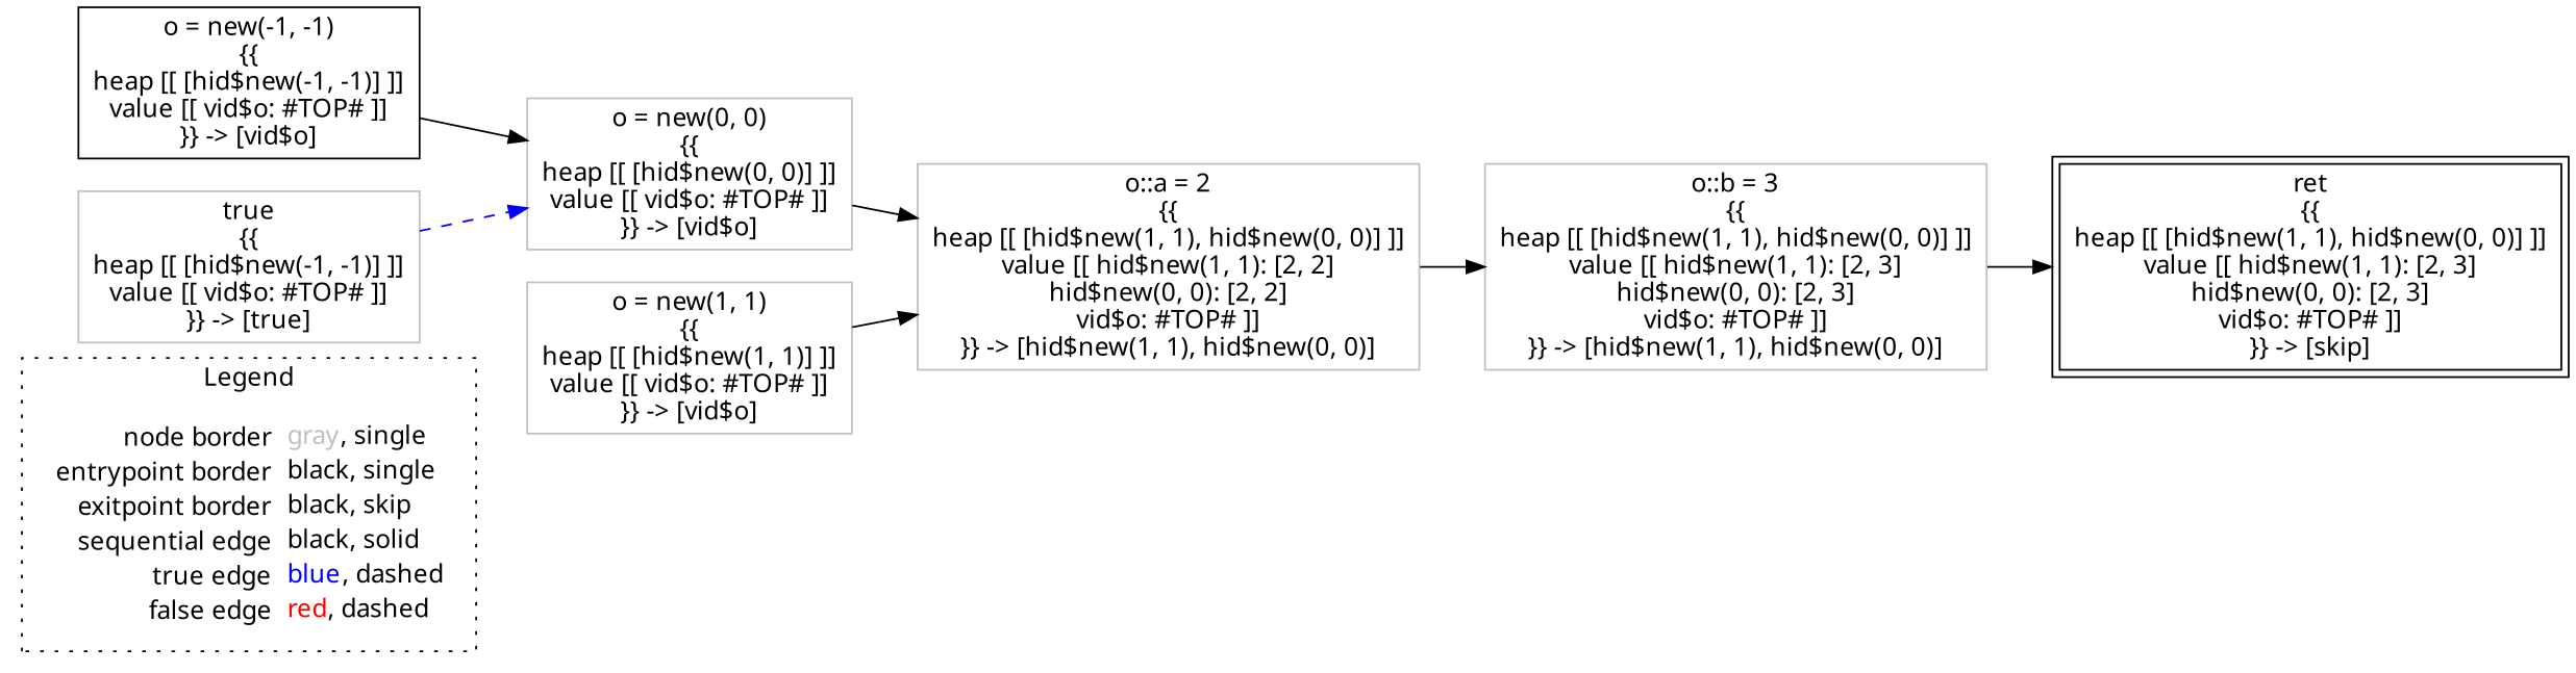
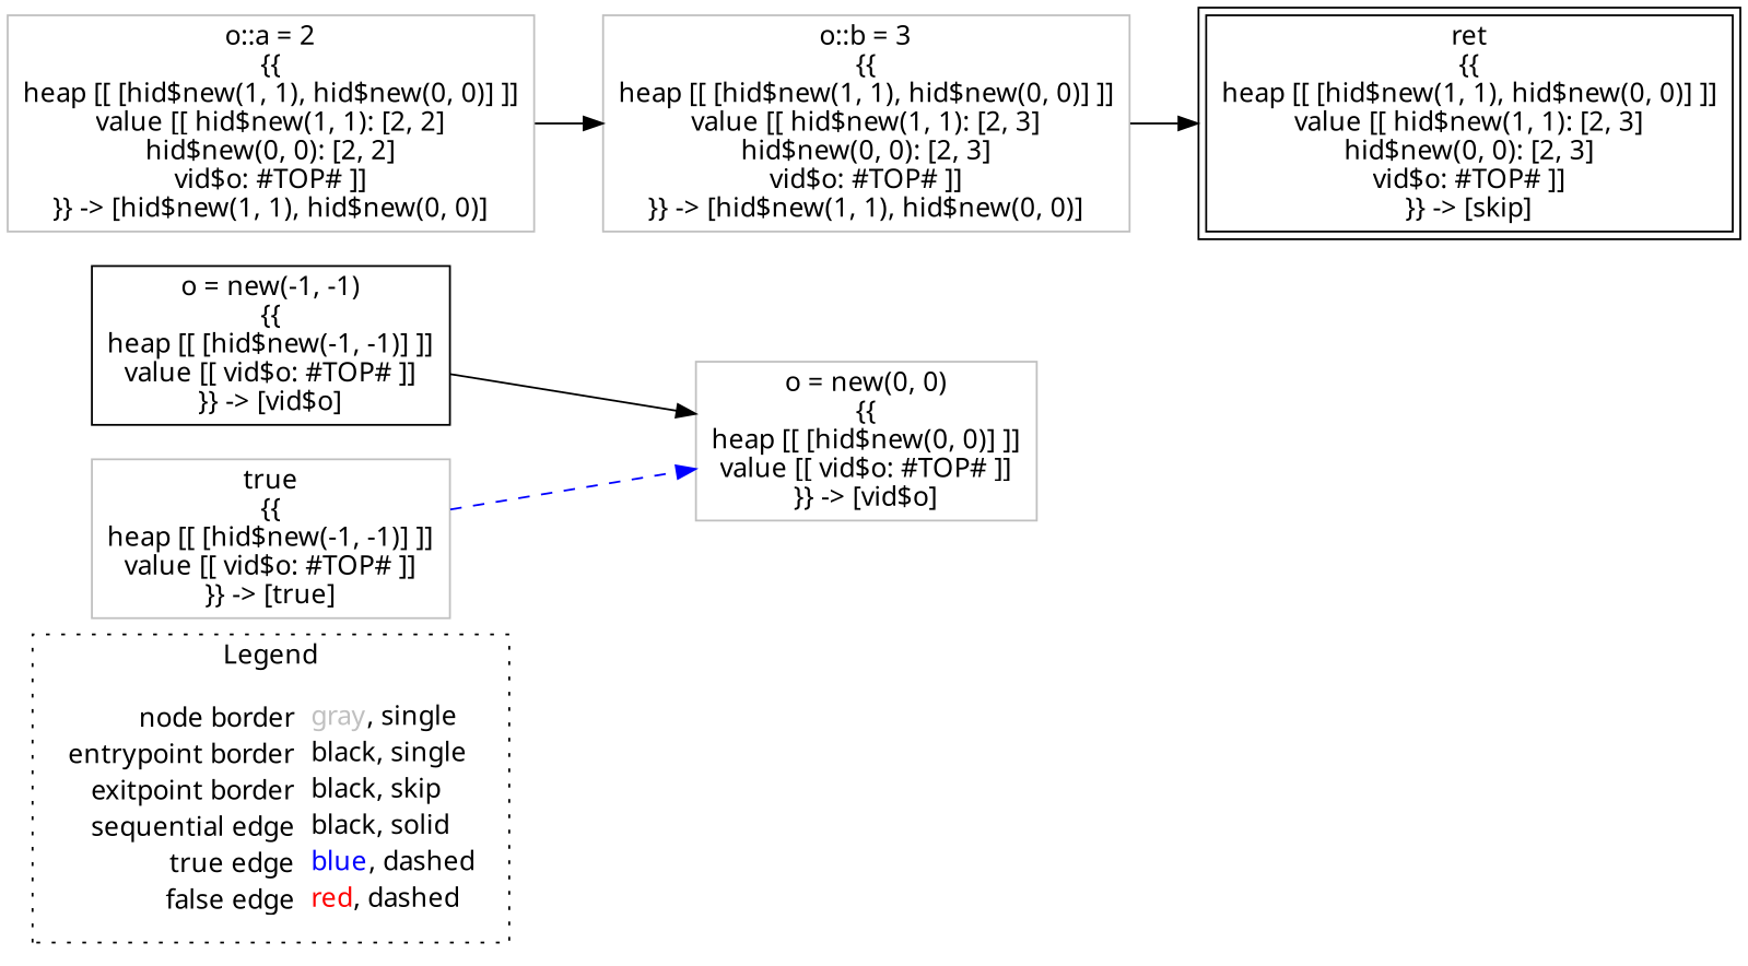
  digraph {
    fontname="Noto Sans"
    rankdir=LR
    node [fontname="Noto Sans" shape=rect color=gray]
    edge [color=black fontname="Noto Sans"]
    n1 [label=<<table border="0" cellpadding="2" cellspacing="0" cellborder="0"><tr><td align="right">node border&nbsp;</td><td align="left"><font color="gray">gray</font>, single</td></tr><tr><td align="right">entrypoint border&nbsp;</td><td align="left"><font color="black">black</font>, single</td></tr><tr><td align="right">exitpoint border&nbsp;</td><td align="left"><font color="black">black</font>, skip</td></tr><tr><td align="right">sequential edge&nbsp;</td><td align="left"><font color="black">black</font>, solid</td></tr><tr><td align="right">true edge&nbsp;</td><td align="left"><font color="blue">blue</font>, dashed</td></tr><tr><td align="right">false edge&nbsp;</td><td align="left"><font color="red">red</font>, dashed</td></tr></table>> shape=plaintext color=""]
    n2 [color=black label=<o = new(-1, -1)<BR/>{{<BR/>heap [[ [hid$new(-1, -1)] ]]<BR/>value [[ vid$o: #TOP# ]]<BR/>}} -&gt; [vid$o]>]
    n3 [label=<o = new(0, 0)<BR/>{{<BR/>heap [[ [hid$new(0, 0)] ]]<BR/>value [[ vid$o: #TOP# ]]<BR/>}} -&gt; [vid$o]>]
    n4 [label=<true<BR/>{{<BR/>heap [[ [hid$new(-1, -1)] ]]<BR/>value [[ vid$o: #TOP# ]]<BR/>}} -&gt; [true]>]
    n5 [label=<o::a = 2<BR/>{{<BR/>heap [[ [hid$new(1, 1), hid$new(0, 0)] ]]<BR/>value [[ hid$new(1, 1): [2, 2]<BR/>hid$new(0, 0): [2, 2]<BR/>vid$o: #TOP# ]]<BR/>}} -&gt; [hid$new(1, 1), hid$new(0, 0)]>]
    n6 [label=<o::b = 3<BR/>{{<BR/>heap [[ [hid$new(1, 1), hid$new(0, 0)] ]]<BR/>value [[ hid$new(1, 1): [2, 3]<BR/>hid$new(0, 0): [2, 3]<BR/>vid$o: #TOP# ]]<BR/>}} -&gt; [hid$new(1, 1), hid$new(0, 0)]>]
    n7 [color=black label=<ret<BR/>{{<BR/>heap [[ [hid$new(1, 1), hid$new(0, 0)] ]]<BR/>value [[ hid$new(1, 1): [2, 3]<BR/>hid$new(0, 0): [2, 3]<BR/>vid$o: #TOP# ]]<BR/>}} -&gt; [skip]> peripheries=2]
-   n8 [label=<o = new(1, 1)<BR/>{{<BR/>heap [[ [hid$new(1, 1)] ]]<BR/>value [[ vid$o: #TOP# ]]<BR/>}} -&gt; [vid$o]>]
    subgraph cluster_1 {
      label=Legend
      style=dotted
      n1
    }
    n2 -> n3
-   n3 -> n5
    n4 -> n3 [color=blue style=dashed]
    n5 -> n6
    n6 -> n7
-   n8 -> n5
  }
